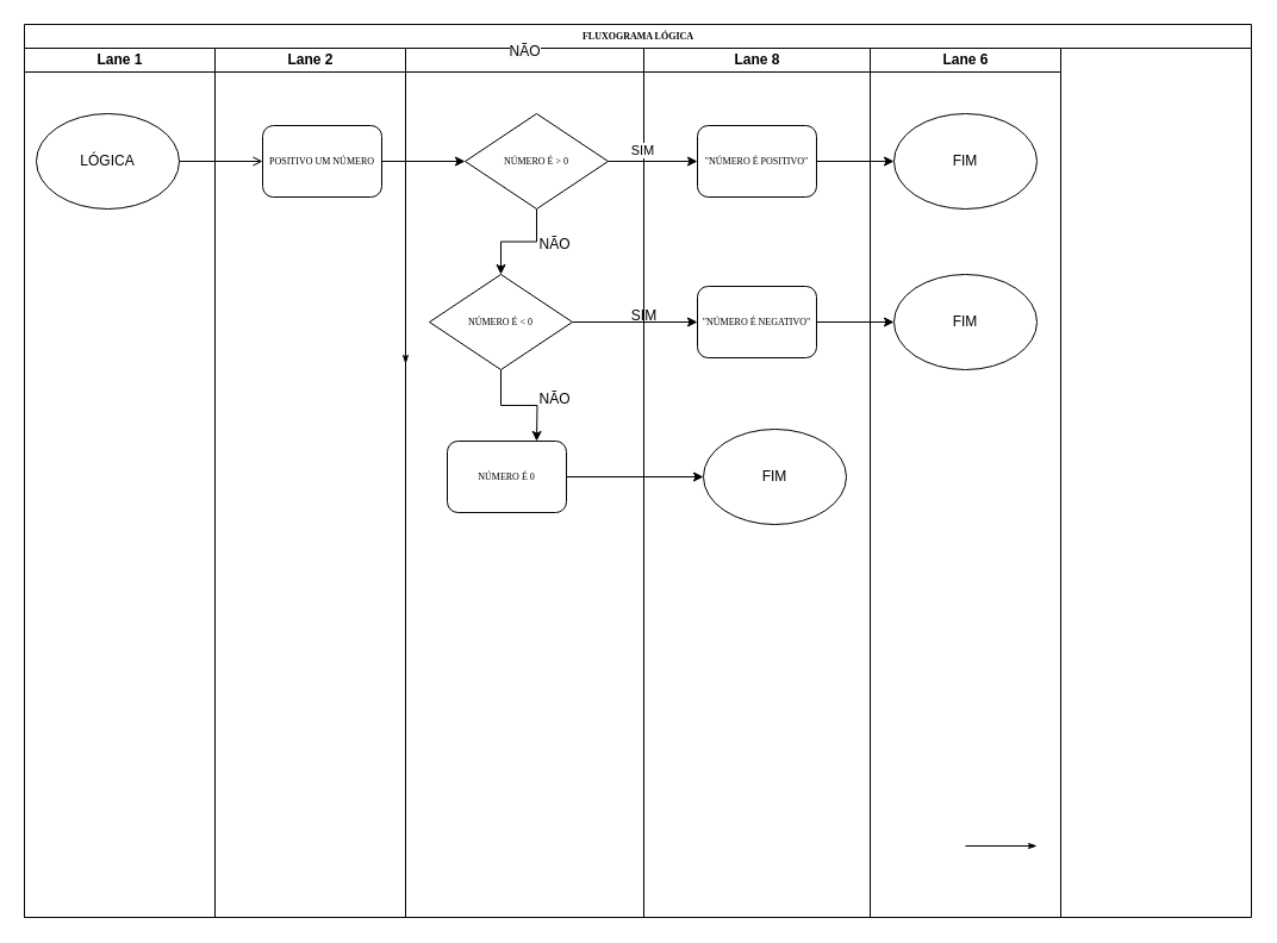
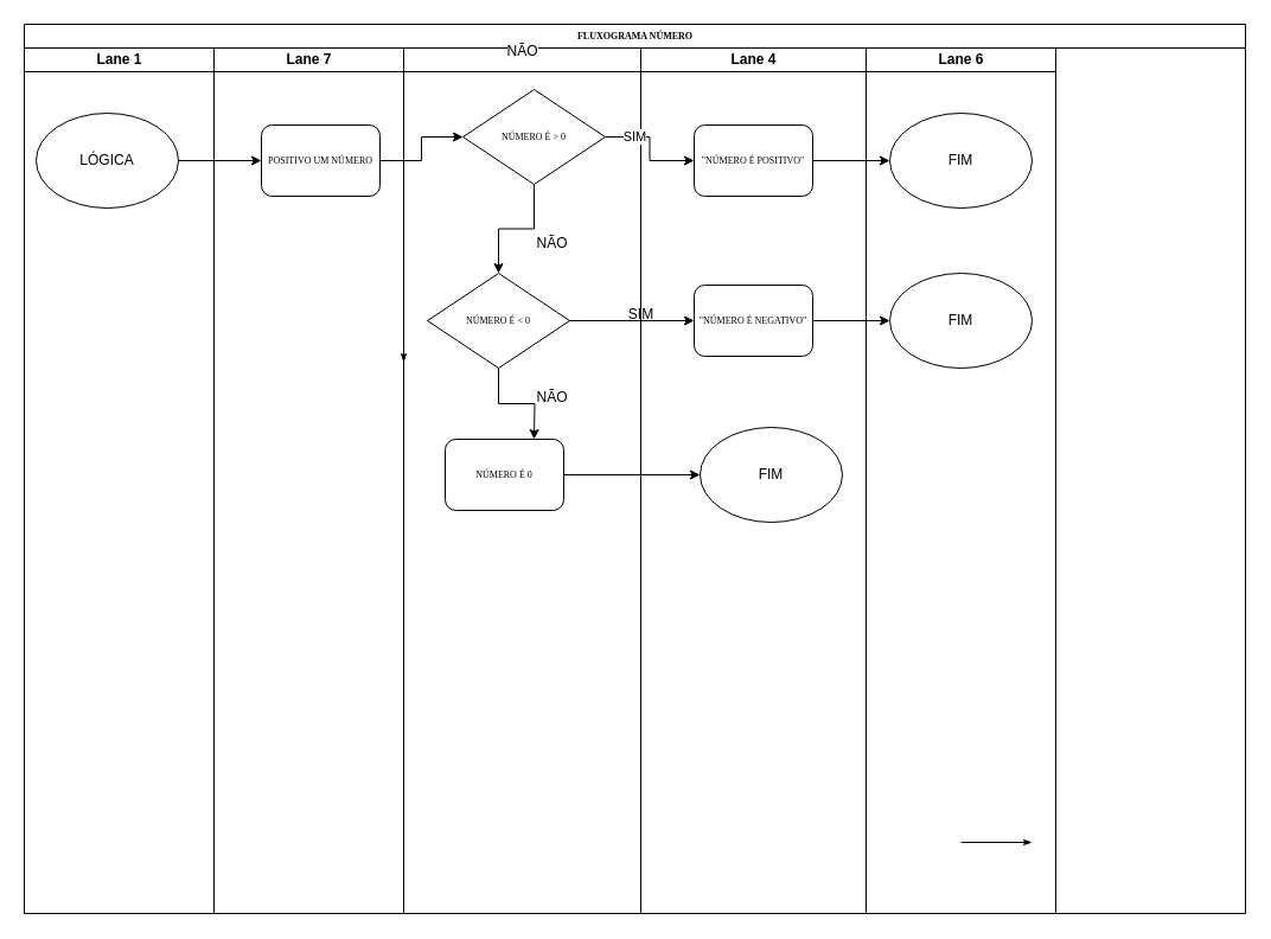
  <mxCell id="0" />
  <mxCell id="1" parent="0" />
- <mxCell id="2" value="FLUXOGRAMA LÓGICA" style="swimlane;html=1;childLayout=stackLayout;startSize=20;rounded=0;shadow=0;labelBackgroundColor=none;strokeWidth=1;fontFamily=Verdana;fontSize=8;align=center;" parent="1" vertex="1"><mxGeometry x="20" y="20" width="1030" height="750" as="geometry" /></mxCell>
+ <mxCell id="2" value="FLUXOGRAMA NÚMERO" style="swimlane;html=1;childLayout=stackLayout;startSize=20;rounded=0;shadow=0;labelBackgroundColor=none;strokeWidth=1;fontFamily=Verdana;fontSize=8;align=center;" parent="1" vertex="1"><mxGeometry x="20" y="20" width="1030" height="750" as="geometry" /></mxCell>
  <mxCell id="3" value="Lane 1" style="swimlane;html=1;startSize=20;" parent="2" vertex="1"><mxGeometry y="20" width="160" height="730" as="geometry" /></mxCell>
  <mxCell id="4" value="LÓGICA" style="ellipse;whiteSpace=wrap;html=1;" vertex="1" parent="3"><mxGeometry x="10" y="55" width="120" height="80" as="geometry" /></mxCell>
  <mxCell id="5" style="edgeStyle=orthogonalEdgeStyle;rounded=1;html=1;labelBackgroundColor=none;startArrow=none;startFill=0;startSize=5;endArrow=classicThin;endFill=1;endSize=5;jettySize=auto;orthogonalLoop=1;strokeWidth=1;fontFamily=Verdana;fontSize=8" parent="2" edge="1"><mxGeometry relative="1" as="geometry"><mxPoint x="790" y="690" as="sourcePoint" /><mxPoint x="850" y="690" as="targetPoint" /></mxGeometry></mxCell>
- <mxCell id="6" value="Lane 2" style="swimlane;html=1;startSize=20;" parent="2" vertex="1"><mxGeometry x="160" y="20" width="160" height="730" as="geometry" /></mxCell>
+ <mxCell id="6" value="Lane 7" style="swimlane;html=1;startSize=20;" parent="2" vertex="1"><mxGeometry x="160" y="20" width="160" height="730" as="geometry" /></mxCell>
  <mxCell id="7" value="POSITIVO UM NÚMERO" style="rounded=1;whiteSpace=wrap;html=1;shadow=0;labelBackgroundColor=none;strokeWidth=1;fontFamily=Verdana;fontSize=8;align=center;" parent="6" vertex="1"><mxGeometry x="40" y="65" width="100" height="60" as="geometry" /></mxCell>
  <mxCell id="8" value="&#10;&lt;span style=&quot;color: rgb(0, 0, 0); font-family: Helvetica; font-size: 12px; font-style: normal; font-variant-ligatures: normal; font-variant-caps: normal; font-weight: 400; letter-spacing: normal; orphans: 2; text-align: center; text-indent: 0px; text-transform: none; widows: 2; word-spacing: 0px; -webkit-text-stroke-width: 0px; white-space: nowrap; background-color: rgb(251, 251, 251); text-decoration-thickness: initial; text-decoration-style: initial; text-decoration-color: initial; display: inline !important; float: none;&quot;&gt;NÃO&lt;/span&gt;&#10;&#10;" style="swimlane;html=1;startSize=20;" parent="2" vertex="1"><mxGeometry x="320" y="20" width="200" height="730" as="geometry" /></mxCell>
  <mxCell id="9" style="edgeStyle=orthogonalEdgeStyle;rounded=1;html=1;labelBackgroundColor=none;startArrow=none;startFill=0;startSize=5;endArrow=classicThin;endFill=1;endSize=5;jettySize=auto;orthogonalLoop=1;strokeWidth=1;fontFamily=Verdana;fontSize=8" parent="8" edge="1"><mxGeometry relative="1" as="geometry"><mxPoint y="240" as="sourcePoint" /><mxPoint y="265" as="targetPoint" /></mxGeometry></mxCell>
  <mxCell id="10" value="" style="edgeStyle=orthogonalEdgeStyle;rounded=0;orthogonalLoop=1;jettySize=auto;html=1;" edge="1" parent="8" source="11" target="14"><mxGeometry relative="1" as="geometry" /></mxCell>
- <mxCell id="11" value="NÚMERO É &amp;gt; 0" style="rhombus;whiteSpace=wrap;html=1;rounded=0;shadow=0;labelBackgroundColor=none;strokeWidth=1;fontFamily=Verdana;fontSize=8;align=center;" vertex="1" parent="8"><mxGeometry x="50" y="55" width="120" height="80" as="geometry" /></mxCell>
+ <mxCell id="11" value="NÚMERO É &amp;gt; 0" style="rhombus;whiteSpace=wrap;html=1;rounded=0;shadow=0;labelBackgroundColor=none;strokeWidth=1;fontFamily=Verdana;fontSize=8;align=center;" vertex="1" parent="8"><mxGeometry x="50" y="35" width="120" height="80" as="geometry" /></mxCell>
  <mxCell id="12" value="NÃO" style="text;html=1;align=center;verticalAlign=middle;resizable=0;points=[];autosize=1;strokeColor=none;fillColor=none;" vertex="1" parent="8"><mxGeometry x="100" y="150" width="50" height="30" as="geometry" /></mxCell>
  <mxCell id="13" value="" style="edgeStyle=orthogonalEdgeStyle;rounded=0;orthogonalLoop=1;jettySize=auto;html=1;" edge="1" parent="8" source="14"><mxGeometry relative="1" as="geometry"><mxPoint x="110" y="330" as="targetPoint" /></mxGeometry></mxCell>
  <mxCell id="14" value="NÚMERO É &amp;lt; 0" style="rhombus;whiteSpace=wrap;html=1;rounded=0;shadow=0;labelBackgroundColor=none;strokeWidth=1;fontFamily=Verdana;fontSize=8;align=center;" vertex="1" parent="8"><mxGeometry x="20" y="190" width="120" height="80" as="geometry" /></mxCell>
  <mxCell id="15" value="NÃO" style="text;html=1;align=center;verticalAlign=middle;resizable=0;points=[];autosize=1;strokeColor=none;fillColor=none;" vertex="1" parent="8"><mxGeometry x="100" y="280" width="50" height="30" as="geometry" /></mxCell>
  <mxCell id="16" value="NÚMERO É 0" style="rounded=1;whiteSpace=wrap;html=1;shadow=0;labelBackgroundColor=none;strokeWidth=1;fontFamily=Verdana;fontSize=8;align=center;" vertex="1" parent="8"><mxGeometry x="35" y="330" width="100" height="60" as="geometry" /></mxCell>
- <mxCell id="17" value="Lane 8" style="swimlane;html=1;startSize=20;" parent="2" vertex="1"><mxGeometry x="520" y="20" width="190" height="730" as="geometry" /></mxCell>
+ <mxCell id="17" value="Lane 4" style="swimlane;html=1;startSize=20;" parent="2" vertex="1"><mxGeometry x="520" y="20" width="190" height="730" as="geometry" /></mxCell>
  <mxCell id="18" value="&quot;NÚMERO É POSITIVO&quot;" style="rounded=1;whiteSpace=wrap;html=1;shadow=0;labelBackgroundColor=none;strokeWidth=1;fontFamily=Verdana;fontSize=8;align=center;" parent="17" vertex="1"><mxGeometry x="45" y="65" width="100" height="60" as="geometry" /></mxCell>
  <mxCell id="19" value="FIM" style="ellipse;whiteSpace=wrap;html=1;" vertex="1" parent="17"><mxGeometry x="50" y="320" width="120" height="80" as="geometry" /></mxCell>
  <mxCell id="20" value="SIM" style="text;html=1;align=center;verticalAlign=middle;resizable=0;points=[];autosize=1;strokeColor=none;fillColor=none;" vertex="1" parent="17"><mxGeometry x="-20" y="210" width="40" height="30" as="geometry" /></mxCell>
  <mxCell id="21" value="&quot;NÚMERO É NEGATIVO&quot;" style="rounded=1;whiteSpace=wrap;html=1;shadow=0;labelBackgroundColor=none;strokeWidth=1;fontFamily=Verdana;fontSize=8;align=center;" vertex="1" parent="17"><mxGeometry x="45" y="200" width="100" height="60" as="geometry" /></mxCell>
  <mxCell id="22" value="Lane 6" style="swimlane;html=1;startSize=20;" parent="2" vertex="1"><mxGeometry x="710" y="20" width="160" height="730" as="geometry" /></mxCell>
  <mxCell id="23" value="FIM" style="ellipse;whiteSpace=wrap;html=1;" vertex="1" parent="22"><mxGeometry x="20" y="55" width="120" height="80" as="geometry" /></mxCell>
  <mxCell id="24" value="FIM" style="ellipse;whiteSpace=wrap;html=1;" vertex="1" parent="22"><mxGeometry x="20" y="190" width="120" height="80" as="geometry" /></mxCell>
- <mxCell id="25" value="" style="edgeStyle=orthogonalEdgeStyle;rounded=0;orthogonalLoop=1;jettySize=auto;html=1;endArrow=open;" edge="1" parent="2" source="4" target="7"><mxGeometry relative="1" as="geometry" /></mxCell>
+ <mxCell id="25" value="" style="edgeStyle=orthogonalEdgeStyle;rounded=0;orthogonalLoop=1;jettySize=auto;html=1;" edge="1" parent="2" source="4" target="7"><mxGeometry relative="1" as="geometry" /></mxCell>
  <mxCell id="26" value="" style="edgeStyle=orthogonalEdgeStyle;rounded=0;orthogonalLoop=1;jettySize=auto;html=1;" edge="1" parent="2" source="7" target="11"><mxGeometry relative="1" as="geometry" /></mxCell>
  <mxCell id="27" style="edgeStyle=orthogonalEdgeStyle;rounded=0;orthogonalLoop=1;jettySize=auto;html=1;exitX=1;exitY=0.5;exitDx=0;exitDy=0;entryX=0;entryY=0.5;entryDx=0;entryDy=0;" edge="1" parent="2" source="11" target="18"><mxGeometry relative="1" as="geometry" /></mxCell>
  <mxCell id="28" value="SIM" style="edgeLabel;html=1;align=center;verticalAlign=middle;resizable=0;points=[];" vertex="1" connectable="0" parent="27"><mxGeometry x="0.033" y="-2" relative="1" as="geometry"><mxPoint x="-11" y="-12" as="offset" /></mxGeometry></mxCell>
  <mxCell id="29" value="" style="edgeStyle=orthogonalEdgeStyle;rounded=0;orthogonalLoop=1;jettySize=auto;html=1;" edge="1" parent="2" source="18" target="23"><mxGeometry relative="1" as="geometry" /></mxCell>
  <mxCell id="30" value="" style="edgeStyle=orthogonalEdgeStyle;rounded=0;orthogonalLoop=1;jettySize=auto;html=1;" edge="1" parent="2" source="21" target="24"><mxGeometry relative="1" as="geometry" /></mxCell>
  <mxCell id="31" value="" style="edgeStyle=orthogonalEdgeStyle;rounded=0;orthogonalLoop=1;jettySize=auto;html=1;" edge="1" parent="2" source="14" target="21"><mxGeometry relative="1" as="geometry" /></mxCell>
  <mxCell id="32" value="" style="edgeStyle=orthogonalEdgeStyle;rounded=0;orthogonalLoop=1;jettySize=auto;html=1;" edge="1" parent="2" source="16" target="19"><mxGeometry relative="1" as="geometry" /></mxCell>
